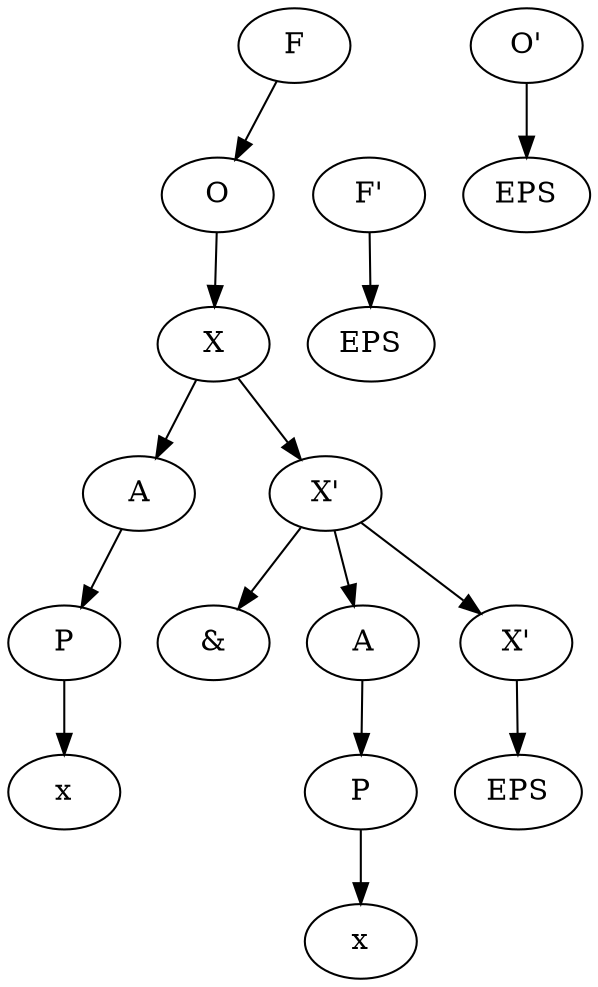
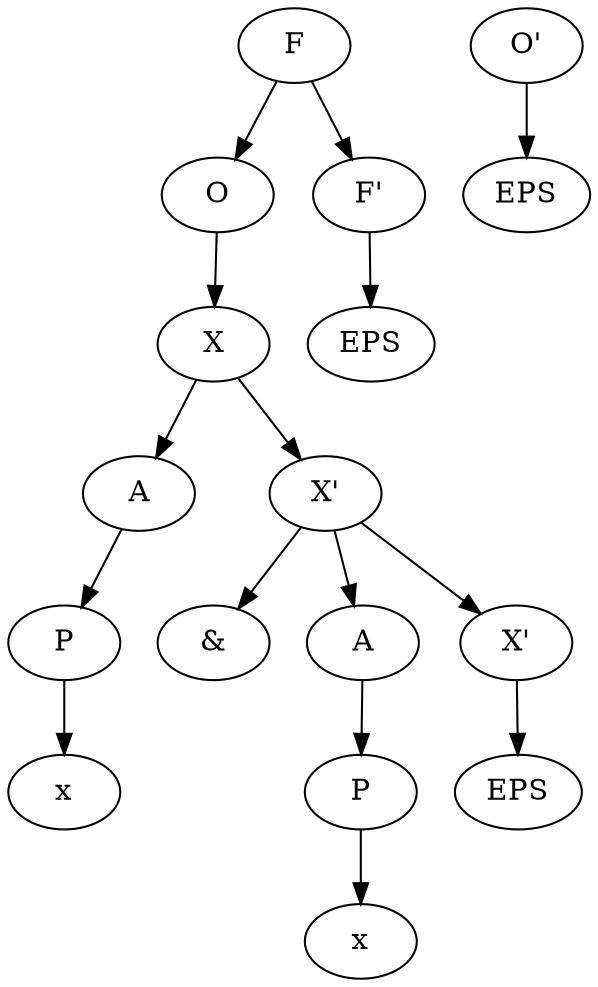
  digraph {
    n1 [label=F]
    n2 [label=O]
    n3 [label="F'"]
    n4 [label=X]
    n5 [label=EPS]
    n6 [label=A]
    n7 [label="X'"]
    n8 [label="O'"]
    n9 [label=EPS]
    n10 [label=P]
    n11 [label="&"]
    n12 [label=A]
    n13 [label="X'"]
    n14 [label=x]
    n15 [label=P]
    n16 [label=EPS]
    n17 [label=x]
    n1 -> n2
+   n1 -> n3
    n2 -> n4
    n3 -> n5
    n4 -> n6
    n4 -> n7
    n6 -> n10
    n7 -> n11
    n7 -> n12
    n7 -> n13
    n8 -> n9
    n10 -> n14
    n12 -> n15
    n13 -> n16
    n15 -> n17
  }
